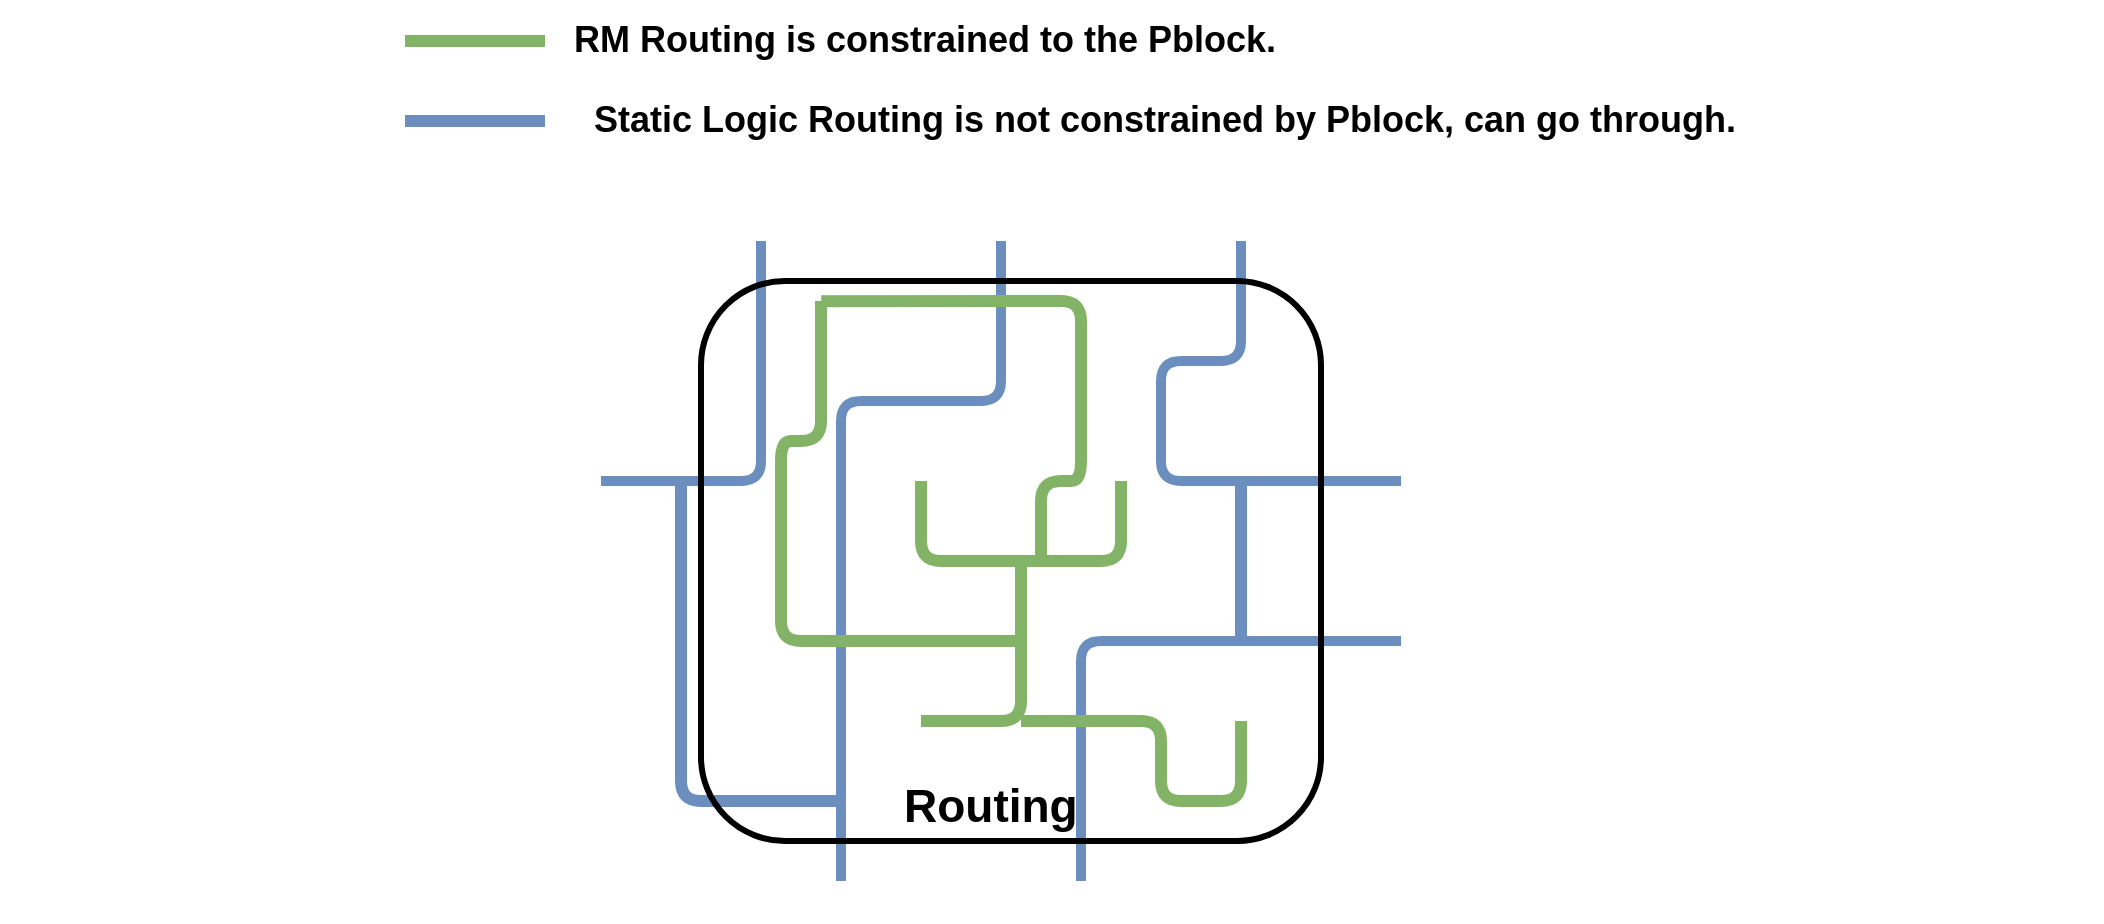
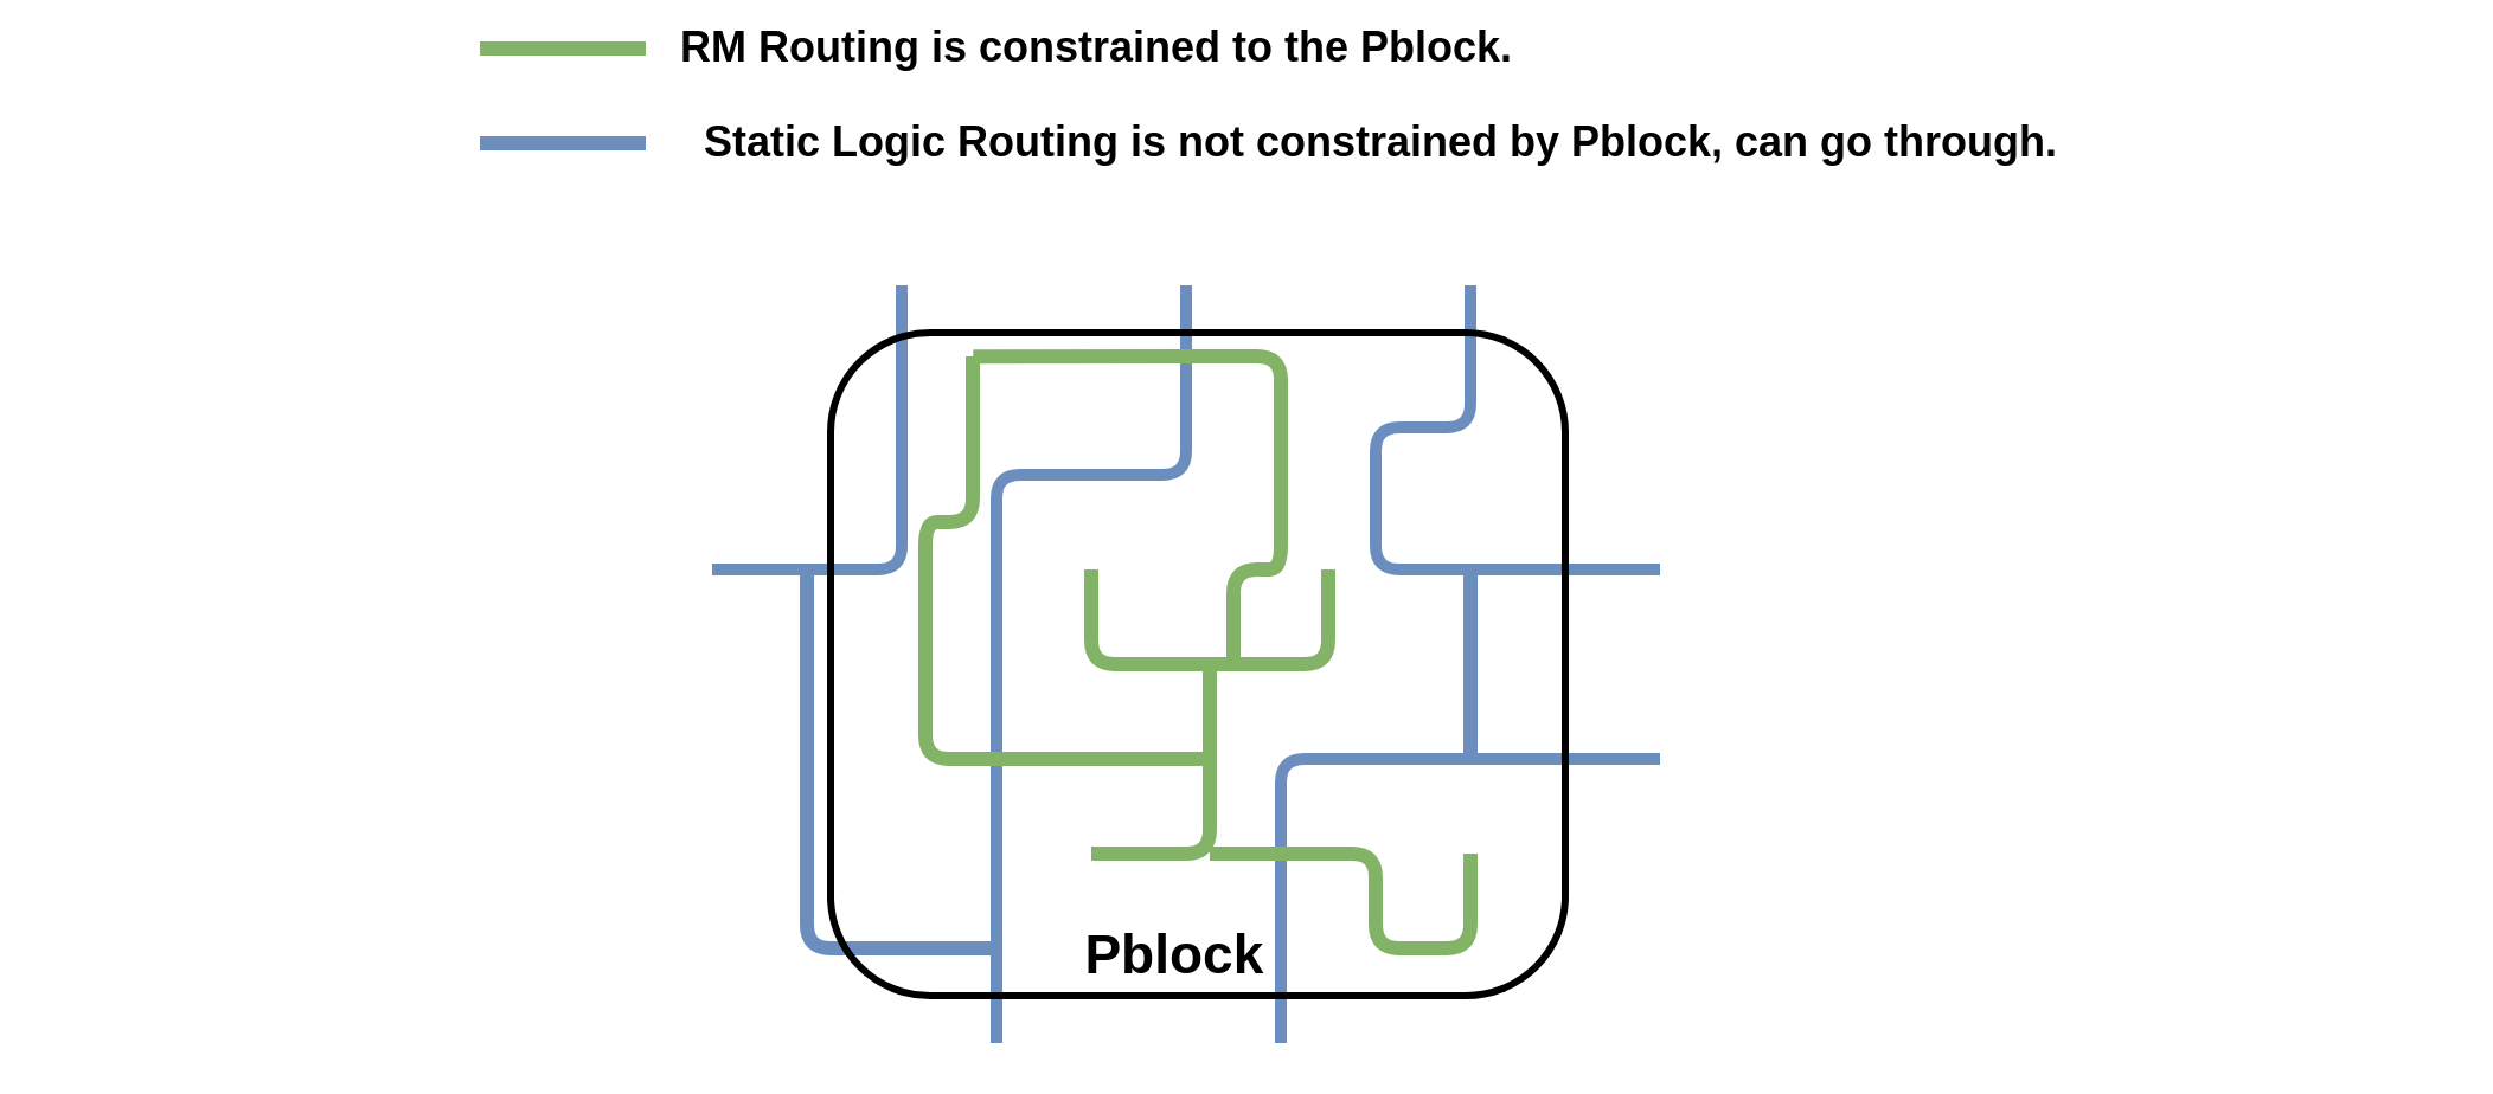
  <mxCell id="0" />
  <mxCell id="1" parent="0" />
  <mxCell id="2" value="" style="rounded=0;whiteSpace=wrap;html=1;fillColor=none;strokeColor=none;" vertex="1" parent="1"><mxGeometry x="20" y="200" width="1010" height="60" as="geometry" /></mxCell>
  <mxCell id="3" value="" style="endArrow=none;html=1;rounded=1;curved=0;strokeWidth=5;fillColor=#dae8fc;strokeColor=#6c8ebf;" edge="1" parent="1"><mxGeometry width="50" height="50" relative="1" as="geometry"><mxPoint x="420" y="440" as="sourcePoint" /><mxPoint x="500" y="120" as="targetPoint" /><Array as="points"><mxPoint x="420" y="200" /><mxPoint x="500" y="200" /></Array></mxGeometry></mxCell>
  <mxCell id="4" value="" style="endArrow=none;html=1;rounded=1;curved=0;strokeWidth=5;fillColor=#dae8fc;strokeColor=#6c8ebf;" edge="1" parent="1"><mxGeometry width="50" height="50" relative="1" as="geometry"><mxPoint x="300" y="240" as="sourcePoint" /><mxPoint x="380" y="120" as="targetPoint" /><Array as="points"><mxPoint x="380" y="240" /></Array></mxGeometry></mxCell>
  <mxCell id="5" value="" style="endArrow=none;html=1;rounded=1;curved=0;strokeWidth=5;fillColor=#dae8fc;strokeColor=#6c8ebf;" edge="1" parent="1"><mxGeometry width="50" height="50" relative="1" as="geometry"><mxPoint x="540" y="440" as="sourcePoint" /><mxPoint x="700" y="320" as="targetPoint" /><Array as="points"><mxPoint x="540" y="320" /></Array></mxGeometry></mxCell>
  <mxCell id="6" value="" style="endArrow=none;html=1;rounded=1;curved=0;strokeWidth=5;fillColor=#dae8fc;strokeColor=#6c8ebf;" edge="1" parent="1"><mxGeometry width="50" height="50" relative="1" as="geometry"><mxPoint x="700" y="240" as="sourcePoint" /><mxPoint x="620" y="120" as="targetPoint" /><Array as="points"><mxPoint x="580" y="240" /><mxPoint x="580" y="180" /><mxPoint x="620" y="180" /></Array></mxGeometry></mxCell>
  <mxCell id="7" value="" style="endArrow=none;html=1;rounded=1;fillColor=#d5e8d4;strokeColor=#82b366;strokeWidth=6;curved=0;" edge="1" parent="1"><mxGeometry width="50" height="50" relative="1" as="geometry"><mxPoint x="460" y="240" as="sourcePoint" /><mxPoint x="560" y="240" as="targetPoint" /><Array as="points"><mxPoint x="460" y="280" /><mxPoint x="560" y="280" /></Array></mxGeometry></mxCell>
  <mxCell id="8" value="" style="endArrow=none;html=1;rounded=1;fillColor=#d5e8d4;strokeColor=#82b366;strokeWidth=6;curved=0;" edge="1" parent="1"><mxGeometry width="50" height="50" relative="1" as="geometry"><mxPoint x="460" y="360" as="sourcePoint" /><mxPoint x="510" y="280" as="targetPoint" /><Array as="points"><mxPoint x="510" y="360" /></Array></mxGeometry></mxCell>
  <mxCell id="9" value="" style="endArrow=none;html=1;rounded=1;strokeWidth=6;curved=0;fillColor=#d5e8d4;strokeColor=#82b366;" edge="1" parent="1"><mxGeometry width="50" height="50" relative="1" as="geometry"><mxPoint x="410" y="150" as="sourcePoint" /><mxPoint x="510" y="320" as="targetPoint" /><Array as="points"><mxPoint x="410" y="220" /><mxPoint x="390" y="220" /><mxPoint x="390" y="320" /></Array></mxGeometry></mxCell>
  <mxCell id="10" value="" style="endArrow=none;html=1;rounded=1;fillColor=#d5e8d4;strokeColor=#82b366;strokeWidth=6;curved=0;entryX=0.194;entryY=0.036;entryDx=0;entryDy=0;entryPerimeter=0;" edge="1" parent="1" target="14"><mxGeometry width="50" height="50" relative="1" as="geometry"><mxPoint x="520" y="280" as="sourcePoint" /><mxPoint x="520" y="150" as="targetPoint" /><Array as="points"><mxPoint x="520" y="240" /><mxPoint x="540" y="240" /><mxPoint x="540" y="150" /></Array></mxGeometry></mxCell>
  <mxCell id="11" value="" style="endArrow=none;html=1;rounded=1;strokeWidth=6;fillColor=#dae8fc;strokeColor=#6c8ebf;curved=0;" edge="1" parent="1"><mxGeometry width="50" height="50" relative="1" as="geometry"><mxPoint x="620" y="320" as="sourcePoint" /><mxPoint x="620" y="240" as="targetPoint" /></mxGeometry></mxCell>
  <mxCell id="12" value="" style="endArrow=none;html=1;rounded=1;strokeWidth=6;fillColor=#dae8fc;strokeColor=#6c8ebf;curved=0;" edge="1" parent="1"><mxGeometry width="50" height="50" relative="1" as="geometry"><mxPoint x="420" y="400" as="sourcePoint" /><mxPoint x="340" y="240" as="targetPoint" /><Array as="points"><mxPoint x="340" y="400" /></Array></mxGeometry></mxCell>
  <mxCell id="13" value="" style="endArrow=none;html=1;rounded=1;strokeWidth=6;fillColor=#d5e8d4;strokeColor=#82b366;curved=0;" edge="1" parent="1"><mxGeometry width="50" height="50" relative="1" as="geometry"><mxPoint x="510" y="360" as="sourcePoint" /><mxPoint x="620" y="360" as="targetPoint" /><Array as="points"><mxPoint x="580" y="360" /><mxPoint x="580" y="400" /><mxPoint x="620" y="400" /></Array></mxGeometry></mxCell>
- <mxCell id="14" value="&lt;font style=&quot;font-size: 23px;&quot;&gt;Routing&amp;nbsp; &amp;nbsp;&lt;/font&gt;" style="rounded=1;whiteSpace=wrap;html=1;strokeWidth=3;fillColor=none;fontStyle=1;verticalAlign=bottom;" vertex="1" parent="1"><mxGeometry x="350" y="140" width="310" height="280" as="geometry" /></mxCell>
+ <mxCell id="14" value="&lt;font style=&quot;font-size: 23px;&quot;&gt;Pblock&amp;nbsp; &amp;nbsp;&lt;/font&gt;" style="rounded=1;whiteSpace=wrap;html=1;strokeWidth=3;fillColor=none;fontStyle=1;verticalAlign=bottom;" vertex="1" parent="1"><mxGeometry x="350" y="140" width="310" height="280" as="geometry" /></mxCell>
  <mxCell id="15" value="" style="group" vertex="1" connectable="0" parent="1"><mxGeometry x="202" y="20" width="70" height="40" as="geometry" /></mxCell>
  <mxCell id="16" value="&lt;font style=&quot;font-size: 18px;&quot;&gt;&lt;b&gt;RM Routing is constrained to the Pblock.&lt;/b&gt;&lt;/font&gt;" style="endArrow=none;html=1;rounded=0;fillColor=#d5e8d4;strokeColor=#82b366;strokeWidth=6;" edge="1" parent="15"><mxGeometry x="1" y="190" width="50" height="50" relative="1" as="geometry"><mxPoint as="sourcePoint" /><mxPoint x="70" as="targetPoint" /><mxPoint x="190" y="190" as="offset" /></mxGeometry></mxCell>
  <mxCell id="17" value="&lt;font style=&quot;font-size: 18px;&quot;&gt;&lt;b&gt;Static Logic Routing is not constrained by Pblock, can go through.&lt;/b&gt;&lt;/font&gt;" style="endArrow=none;html=1;rounded=0;fillColor=#dae8fc;strokeColor=#6c8ebf;strokeWidth=6;" edge="1" parent="15"><mxGeometry x="1" y="310" width="50" height="50" relative="1" as="geometry"><mxPoint y="40" as="sourcePoint" /><mxPoint x="70" y="40" as="targetPoint" /><mxPoint x="310" y="310" as="offset" /></mxGeometry></mxCell>
